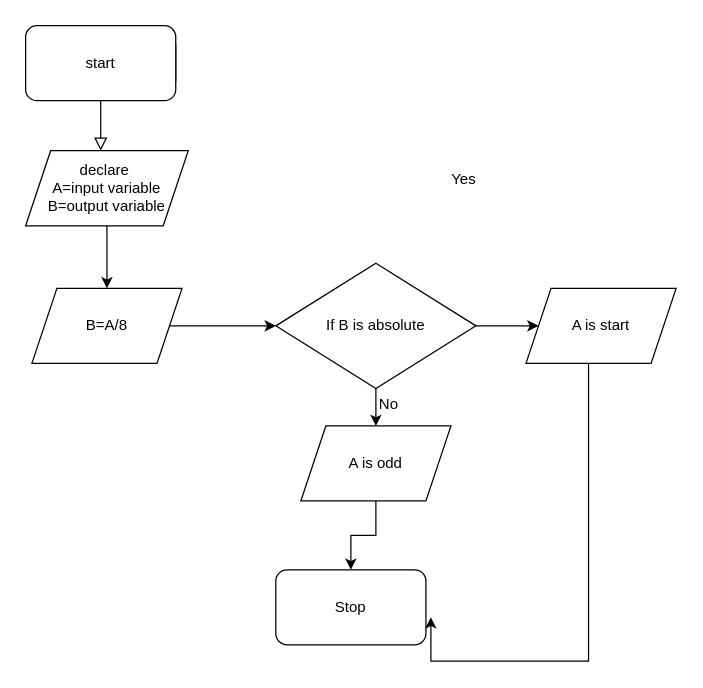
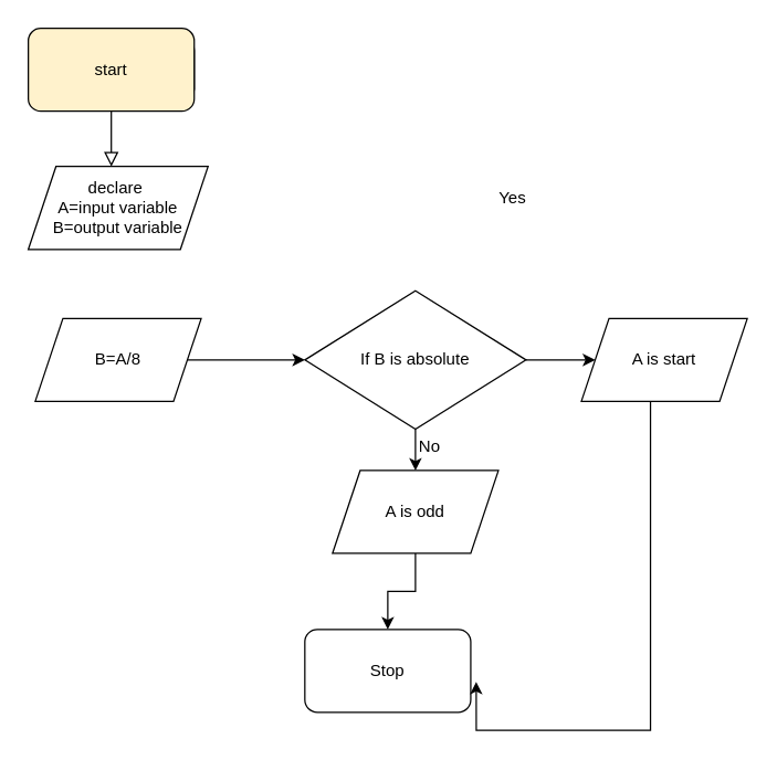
  <mxCell id="0" />
  <mxCell id="1" parent="0" />
  <mxCell id="2" value="" style="rounded=0;html=1;jettySize=auto;orthogonalLoop=1;fontSize=11;endArrow=block;endFill=0;endSize=8;strokeWidth=1;shadow=0;labelBackgroundColor=none;edgeStyle=orthogonalEdgeStyle;" parent="1" source="3" edge="1"><mxGeometry relative="1" as="geometry"><mxPoint x="80" y="120" as="targetPoint" /></mxGeometry></mxCell>
  <mxCell id="3" value="Lamp doesn't work" style="rounded=1;whiteSpace=wrap;html=1;fontSize=12;glass=0;strokeWidth=1;shadow=0;" parent="1" vertex="1"><mxGeometry x="20" y="30" width="120" height="40" as="geometry" /></mxCell>
- <mxCell id="4" value="start" style="rounded=1;whiteSpace=wrap;html=1;" vertex="1" parent="1"><mxGeometry x="20" y="20" width="120" height="60" as="geometry" /></mxCell>
- <mxCell id="5" value="" style="edgeStyle=orthogonalEdgeStyle;rounded=0;orthogonalLoop=1;jettySize=auto;html=1;" edge="1" parent="1" source="6" target="8"><mxGeometry relative="1" as="geometry" /></mxCell>
+ <mxCell id="4" value="start" style="rounded=1;whiteSpace=wrap;html=1;fillColor=#fff2cc;" vertex="1" parent="1"><mxGeometry x="20" y="20" width="120" height="60" as="geometry" /></mxCell>
  <mxCell id="6" value="declare&amp;nbsp;&lt;div&gt;A=input variable&lt;/div&gt;&lt;div&gt;B=output variable&lt;/div&gt;" style="shape=parallelogram;perimeter=parallelogramPerimeter;whiteSpace=wrap;html=1;fixedSize=1;" vertex="1" parent="1"><mxGeometry x="20" y="120" width="130" height="60" as="geometry" /></mxCell>
  <mxCell id="7" value="" style="edgeStyle=orthogonalEdgeStyle;rounded=0;orthogonalLoop=1;jettySize=auto;html=1;" edge="1" parent="1" source="8" target="11"><mxGeometry relative="1" as="geometry" /></mxCell>
  <mxCell id="8" value="B=A/8" style="shape=parallelogram;perimeter=parallelogramPerimeter;whiteSpace=wrap;html=1;fixedSize=1;" vertex="1" parent="1"><mxGeometry x="25" y="230" width="120" height="60" as="geometry" /></mxCell>
  <mxCell id="9" value="" style="edgeStyle=orthogonalEdgeStyle;rounded=0;orthogonalLoop=1;jettySize=auto;html=1;" edge="1" parent="1" source="11" target="14"><mxGeometry relative="1" as="geometry" /></mxCell>
  <mxCell id="10" value="" style="edgeStyle=orthogonalEdgeStyle;rounded=0;orthogonalLoop=1;jettySize=auto;html=1;" edge="1" parent="1" source="11" target="13"><mxGeometry relative="1" as="geometry" /></mxCell>
  <mxCell id="11" value="If B is absolute" style="rhombus;whiteSpace=wrap;html=1;" vertex="1" parent="1"><mxGeometry x="220" y="210" width="160" height="100" as="geometry" /></mxCell>
  <mxCell id="12" value="" style="edgeStyle=orthogonalEdgeStyle;rounded=0;orthogonalLoop=1;jettySize=auto;html=1;" edge="1" parent="1" source="13" target="17"><mxGeometry relative="1" as="geometry" /></mxCell>
  <mxCell id="13" value="A is odd" style="shape=parallelogram;perimeter=parallelogramPerimeter;whiteSpace=wrap;html=1;fixedSize=1;" vertex="1" parent="1"><mxGeometry x="240" y="340" width="120" height="60" as="geometry" /></mxCell>
  <mxCell id="14" value="A is start" style="shape=parallelogram;perimeter=parallelogramPerimeter;whiteSpace=wrap;html=1;fixedSize=1;" vertex="1" parent="1"><mxGeometry x="420" y="230" width="120" height="60" as="geometry" /></mxCell>
  <mxCell id="15" value="Yes" style="text;html=1;align=center;verticalAlign=middle;resizable=0;points=[];autosize=1;strokeColor=none;fillColor=none;" vertex="1" parent="1"><mxGeometry x="350" y="128" width="40" height="30" as="geometry" /></mxCell>
  <mxCell id="16" value="No" style="text;html=1;align=center;verticalAlign=middle;resizable=0;points=[];autosize=1;strokeColor=none;fillColor=none;" vertex="1" parent="1"><mxGeometry x="290" y="308" width="40" height="30" as="geometry" /></mxCell>
  <mxCell id="17" value="Stop" style="rounded=1;whiteSpace=wrap;html=1;" vertex="1" parent="1"><mxGeometry x="220" y="455" width="120" height="60" as="geometry" /></mxCell>
  <mxCell id="18" style="edgeStyle=orthogonalEdgeStyle;rounded=0;orthogonalLoop=1;jettySize=auto;html=1;entryX=1.033;entryY=0.633;entryDx=0;entryDy=0;entryPerimeter=0;" edge="1" parent="1" source="14" target="17"><mxGeometry relative="1" as="geometry"><Array as="points"><mxPoint x="470" y="528" /></Array></mxGeometry></mxCell>
